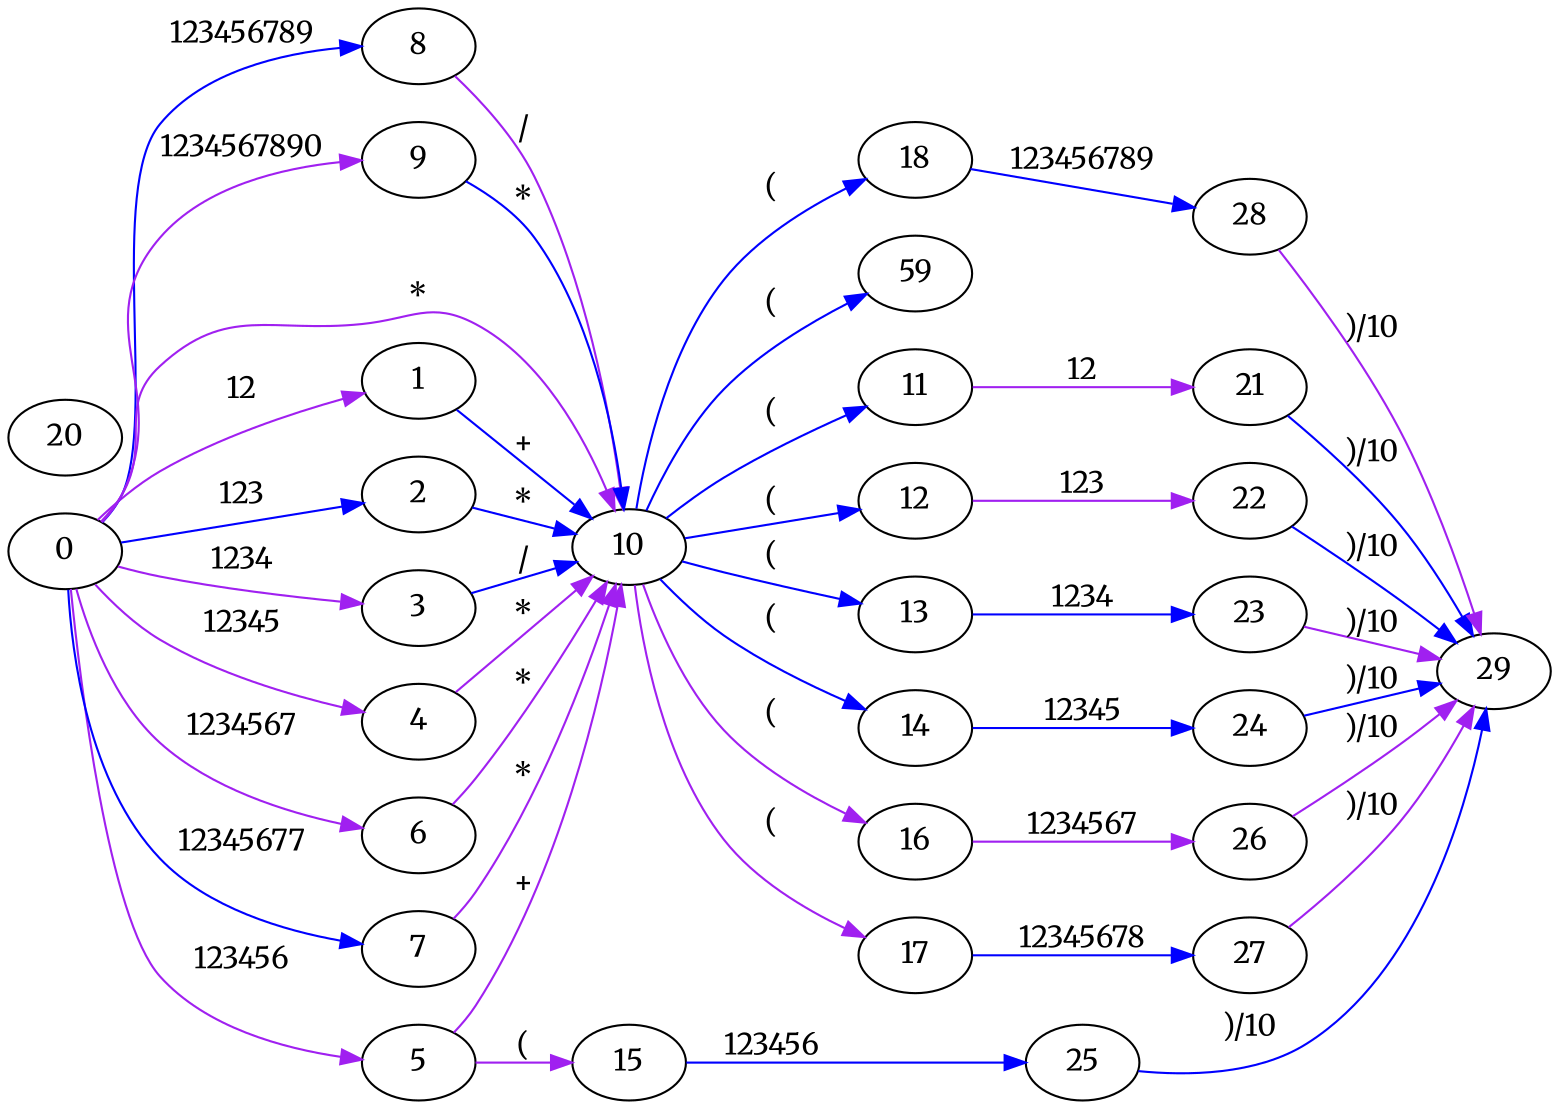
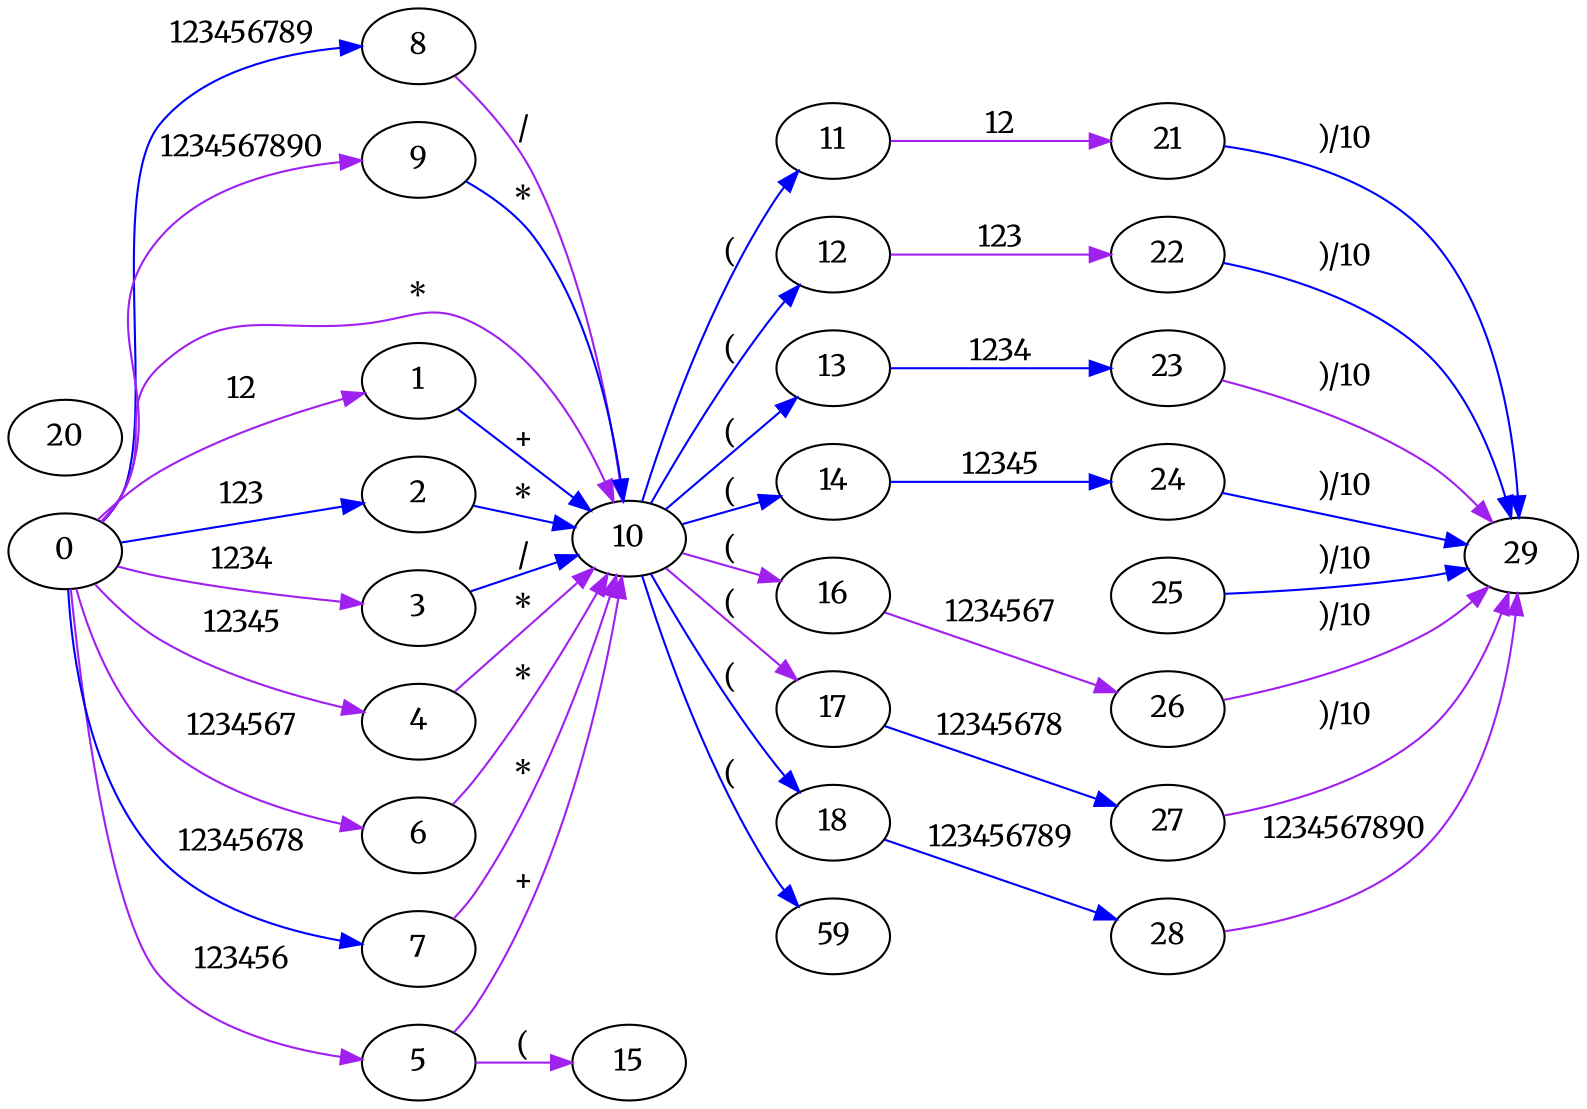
  digraph {
    fontname=Merriweather
    rankdir=LR
    node [fontname=Merriweather]
    edge [color=purple fontname=Merriweather]
    0
    1
    2
    3
    4
    5
    6
    7
    8
    9
    10
    15
    11
    12
    13
    14
    16
    17
    18
    n20 [label=59]
    21
    22
    23
    24
    25
    26
    27
    28
    29
    20
    0 -> 1 [label=12]
    0 -> 2 [color=blue label=123]
    0 -> 3 [label=1234]
    0 -> 4 [label=12345]
    0 -> 5 [label=123456]
    0 -> 6 [label=1234567]
-   0 -> 7 [color=blue label=12345677]
+   0 -> 7 [color=blue label=12345678]
    0 -> 8 [color=blue label=123456789]
    0 -> 9 [label=1234567890]
    0 -> 10 [label="*"]
    1 -> 10 [color=blue label="+"]
    2 -> 10 [color=blue label="*"]
    3 -> 10 [color=blue label="/"]
    4 -> 10 [label="*"]
    5 -> 10 [label="+"]
    5 -> 15 [label="("]
    6 -> 10 [label="*"]
    7 -> 10 [label="*"]
    8 -> 10 [label="/"]
    9 -> 10 [color=blue label="*"]
    10 -> 11 [color=blue label="("]
    10 -> 12 [color=blue label="("]
    10 -> 13 [color=blue label="("]
    10 -> 14 [color=blue label="("]
    10 -> 16 [label="("]
    10 -> 17 [label="("]
    10 -> 18 [color=blue label="("]
    10 -> n20 [color=blue label="("]
-   15 -> 25 [color=blue label=123456]
    11 -> 21 [label=12]
    12 -> 22 [label=123]
    13 -> 23 [color=blue label=1234]
    14 -> 24 [color=blue label=12345]
    16 -> 26 [label=1234567]
    17 -> 27 [color=blue label=12345678]
    18 -> 28 [color=blue label=123456789]
    21 -> 29 [color=blue label=")/10"]
    22 -> 29 [color=blue label=")/10"]
    23 -> 29 [label=")/10"]
    24 -> 29 [color=blue label=")/10"]
    25 -> 29 [color=blue label=")/10"]
    26 -> 29 [label=")/10"]
    27 -> 29 [label=")/10"]
-   28 -> 29 [label=")/10"]
+   28 -> 29 [label=1234567890]
  }
